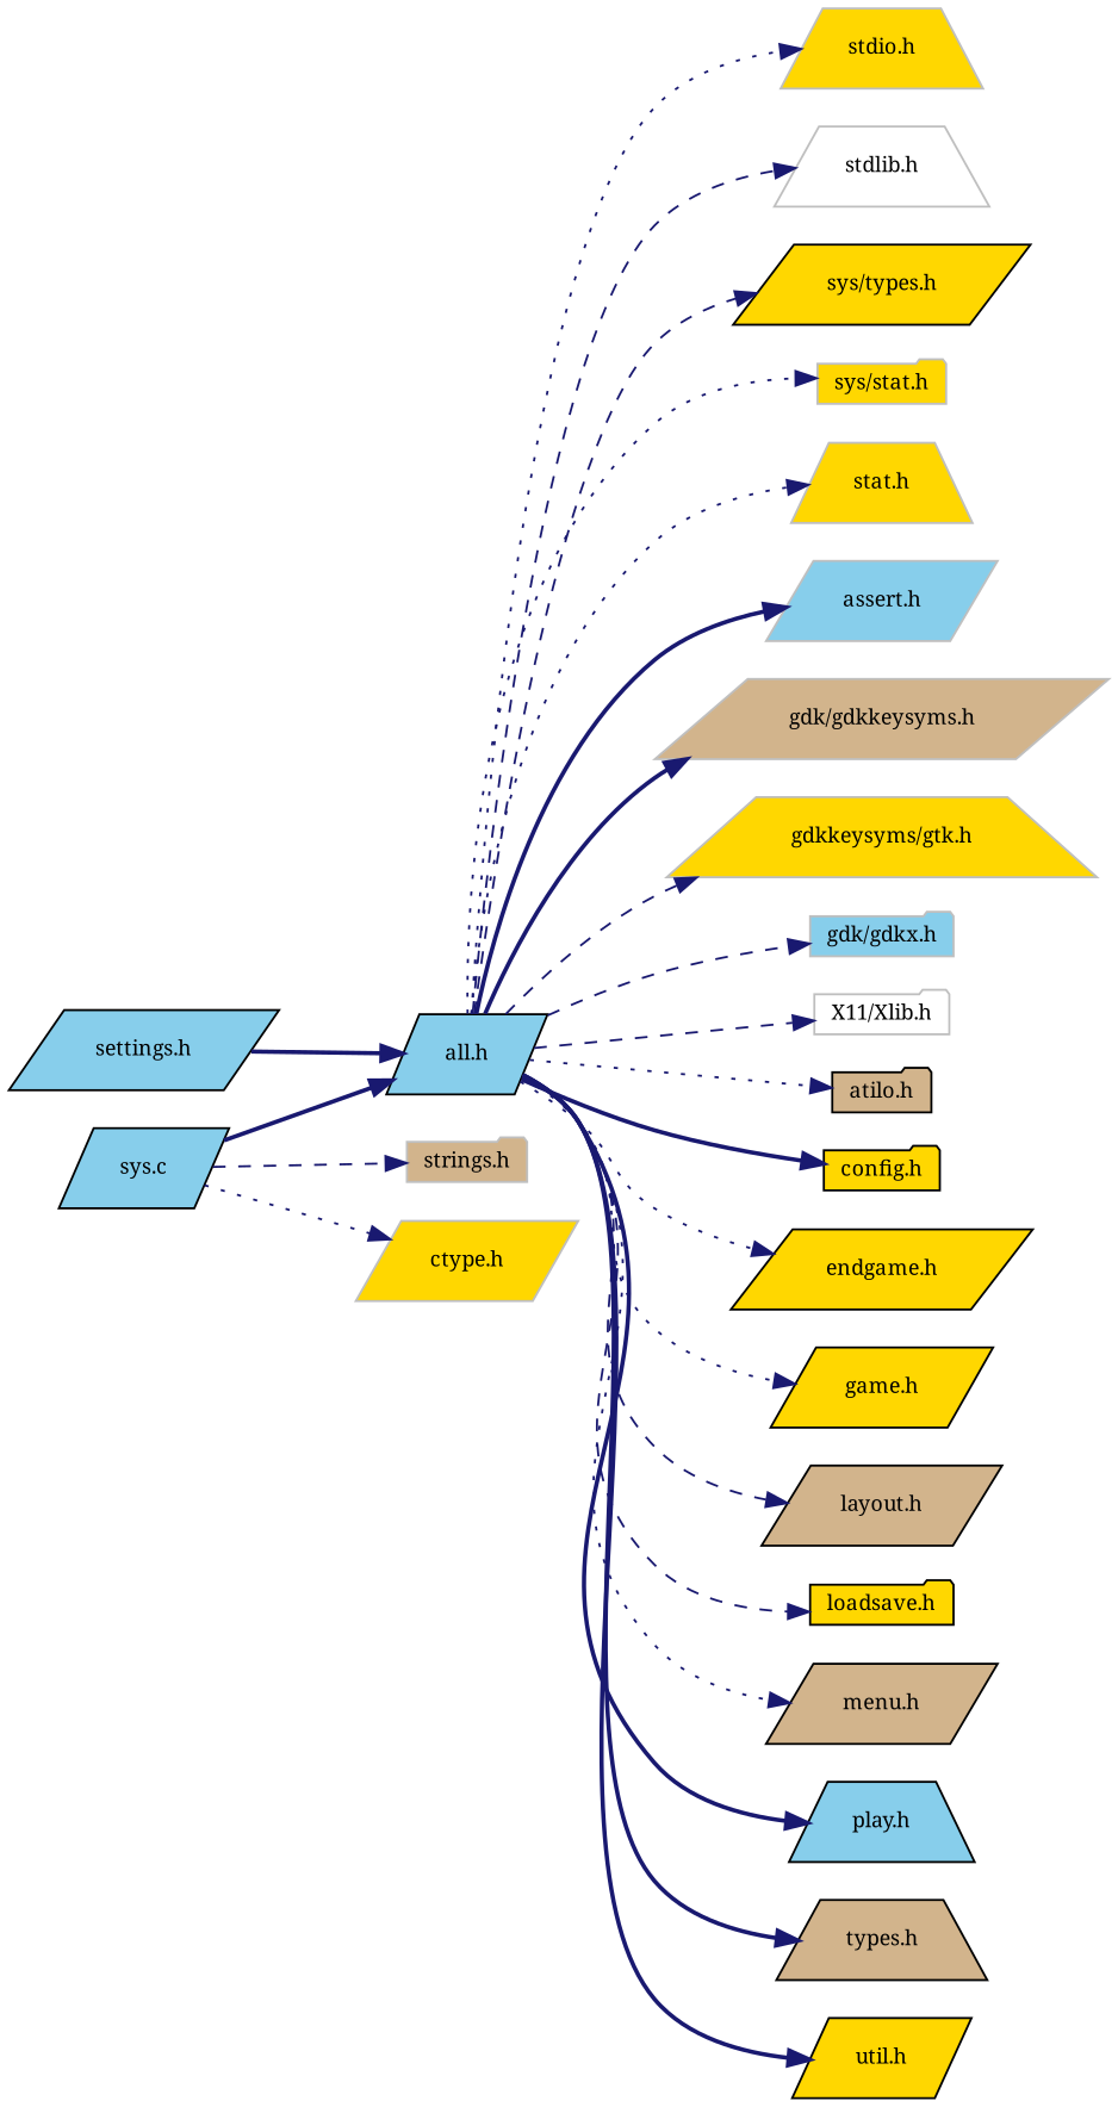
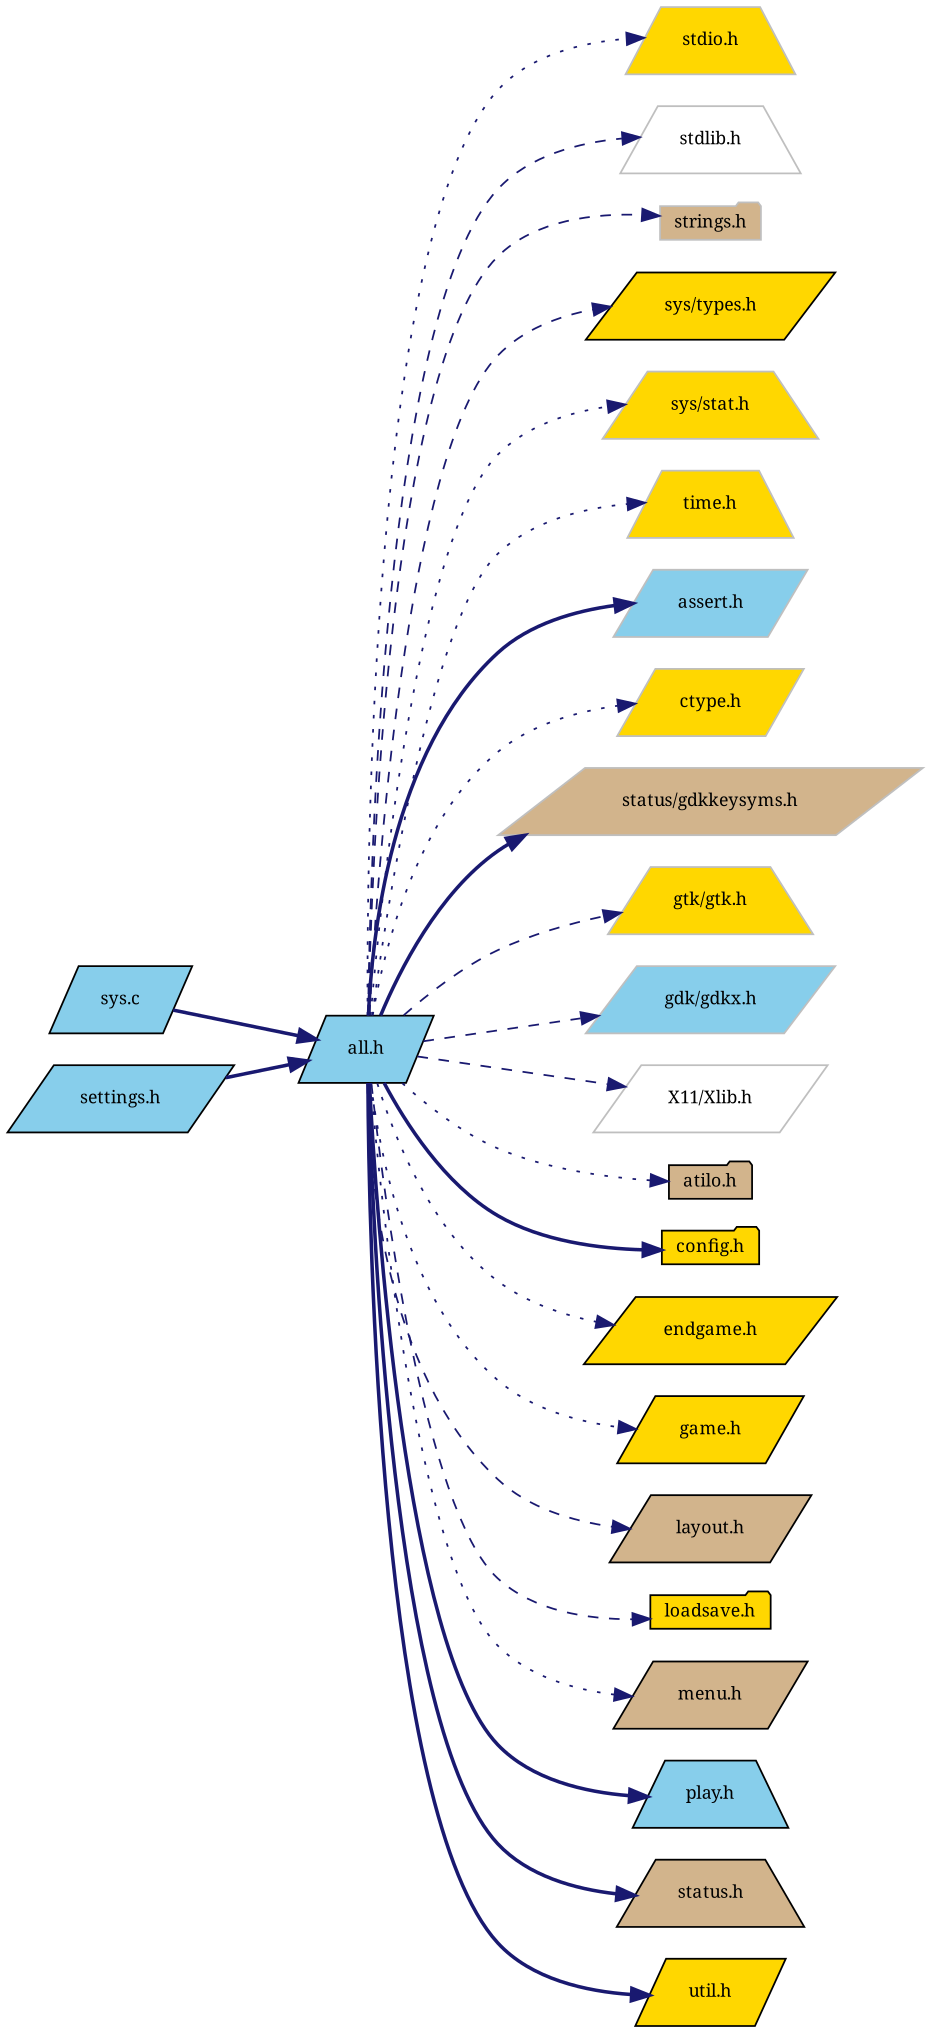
  digraph {
    fontname="Noto Serif"
    rankdir=LR
    node [color=black fillcolor=gold fontname="Noto Serif" fontsize=10 shape=parallelogram style=filled]
    edge [color=midnightblue fontname="Noto Serif" fontsize=10 labelfontname=Helvetica labelfontsize=10 style=bold]
    n1 [fillcolor=skyblue fontcolor=black height=0.2 label="sys.c" width=0.4]
    n2 [fillcolor=skyblue height=0.2 label="all.h" width=0.4]
    n3 [color=grey75 height=0.2 label="stdio.h" shape=trapezium width=0.4]
    n4 [color=grey75 fillcolor=white height=0.2 label="stdlib.h" shape=trapezium width=0.4]
    n5 [color=grey75 fillcolor=tan height=0.2 label="strings.h" shape=folder width=0.4]
    n6 [height=0.2 label="sys/types.h" width=0.4]
-   n7 [color=grey75 height=0.2 label="sys/stat.h" shape=folder width=0.4]
-   n8 [color=grey75 height=0.2 label="stat.h" shape=trapezium width=0.4]
+   n7 [color=grey75 height=0.2 label="sys/stat.h" shape=trapezium width=0.4]
+   n8 [color=grey75 height=0.2 label="time.h" shape=trapezium width=0.4]
    n9 [color=grey75 fillcolor=skyblue height=0.2 label="assert.h" width=0.4]
    n10 [color=grey75 height=0.2 label="ctype.h" width=0.4]
-   n11 [color=grey75 fillcolor=tan height=0.2 label="gdk/gdkkeysyms.h" width=0.4]
-   n12 [color=grey75 height=0.2 label="gdkkeysyms/gtk.h" shape=trapezium width=0.4]
-   n13 [color=grey75 fillcolor=skyblue height=0.2 label="gdk/gdkx.h" shape=folder width=0.4]
-   n14 [color=grey75 fillcolor=white height=0.2 label="X11/Xlib.h" shape=folder width=0.4]
+   n11 [color=grey75 fillcolor=tan height=0.2 label="status/gdkkeysyms.h" width=0.4]
+   n12 [color=grey75 height=0.2 label="gtk/gtk.h" shape=trapezium width=0.4]
+   n13 [color=grey75 fillcolor=skyblue height=0.2 label="gdk/gdkx.h" width=0.4]
+   n14 [color=grey75 fillcolor=white height=0.2 label="X11/Xlib.h" width=0.4]
    n15 [fillcolor=tan height=0.2 label="atilo.h" shape=folder width=0.4]
    n16 [height=0.2 label="config.h" shape=folder width=0.4]
    n17 [height=0.2 label="endgame.h" width=0.4]
    n18 [height=0.2 label="game.h" width=0.4]
    n19 [fillcolor=tan height=0.2 label="layout.h" width=0.4]
    n20 [height=0.2 label="loadsave.h" shape=folder width=0.4]
    n21 [fillcolor=tan height=0.2 label="menu.h" width=0.4]
    n22 [fillcolor=skyblue height=0.2 label="play.h" shape=trapezium width=0.4]
-   n23 [fillcolor=tan height=0.2 label="types.h" shape=trapezium width=0.4]
+   n23 [fillcolor=tan height=0.2 label="status.h" shape=trapezium width=0.4]
    n24 [height=0.2 label="util.h" width=0.4]
    n25 [fillcolor=skyblue height=0.2 label="settings.h" width=0.4]
    n1 -> n2
    n2 -> n3 [style=dotted]
    n2 -> n4 [style=dashed]
-   n1 -> n5 [style=dashed]
+   n2 -> n5 [style=dashed]
    n2 -> n6 [style=dashed]
    n2 -> n7 [style=dotted]
    n2 -> n8 [style=dotted]
    n2 -> n9
-   n1 -> n10 [style=dotted]
+   n2 -> n10 [style=dotted]
    n2 -> n11
    n2 -> n12 [style=dashed]
    n2 -> n13 [style=dashed]
    n2 -> n14 [style=dashed]
    n2 -> n15 [style=dotted]
    n2 -> n16
    n2 -> n17 [style=dotted]
    n2 -> n18 [style=dotted]
    n2 -> n19 [style=dashed]
    n2 -> n20 [style=dashed]
    n2 -> n21 [style=dotted]
    n2 -> n22
    n2 -> n23
    n2 -> n24
    n25 -> n2
  }
